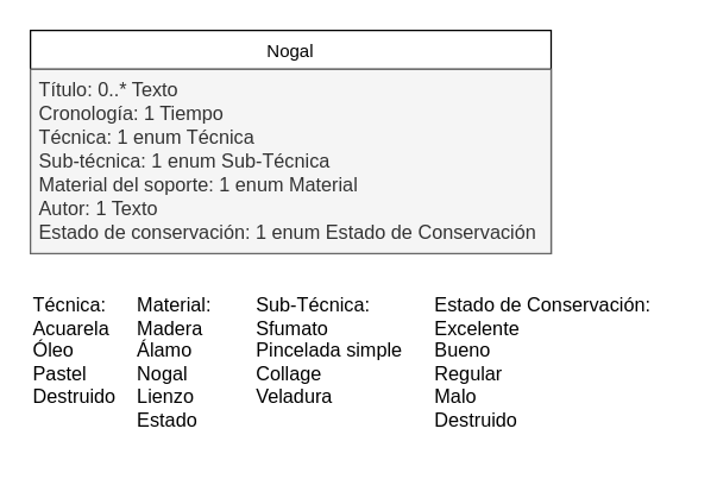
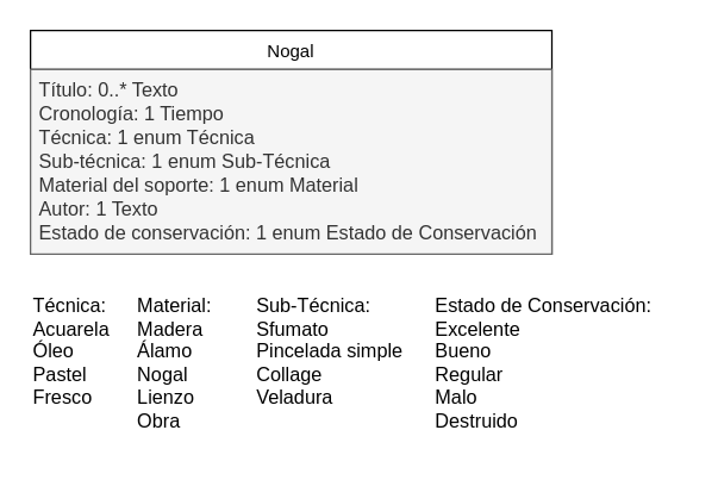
  <mxCell id="0" />
  <mxCell id="1" parent="0" />
  <mxCell id="2" value="Nogal" style="swimlane;fontStyle=0;childLayout=stackLayout;horizontal=1;startSize=26;horizontalStack=0;resizeParent=1;resizeParentMax=0;resizeLast=0;collapsible=1;marginBottom=0;" vertex="1" parent="1"><mxGeometry x="20" y="20" width="350" height="150" as="geometry" /></mxCell>
  <mxCell id="3" value="Título: 0..* Texto&#10;Cronología: 1 Tiempo&#10;Técnica: 1 enum Técnica&#10;Sub-técnica: 1 enum Sub-Técnica&#10;Material del soporte: 1 enum Material&#10;Autor: 1 Texto&#10;Estado de conservación: 1 enum Estado de Conservación" style="text;align=left;verticalAlign=top;spacingLeft=4;spacingRight=4;overflow=hidden;rotatable=0;points=[[0,0.5],[1,0.5]];portConstraint=eastwest;fontSize=13;fillColor=#f5f5f5;fontColor=#333333;strokeColor=#666666;" vertex="1" parent="2"><mxGeometry y="26" width="350" height="124" as="geometry" /></mxCell>
- <mxCell id="4" value="&lt;meta charset=&quot;utf-8&quot;&gt;Técnica:&#10;Acuarela&#10;Óleo&#10;Pastel&#10;Destruido" style="text;whiteSpace=wrap;html=1;fontSize=13;" vertex="1" parent="1"><mxGeometry x="20" y="190" width="80" height="100" as="geometry" /></mxCell>
- <mxCell id="5" value="&lt;meta charset=&quot;utf-8&quot;&gt;Material:&#10;Madera&#10;Álamo&#10;Nogal&#10;Lienzo&#10;Estado" style="text;whiteSpace=wrap;html=1;fontSize=13;" vertex="1" parent="1"><mxGeometry x="90" y="190" width="80" height="110" as="geometry" /></mxCell>
+ <mxCell id="4" value="&lt;meta charset=&quot;utf-8&quot;&gt;Técnica:&#10;Acuarela&#10;Óleo&#10;Pastel&#10;Fresco" style="text;whiteSpace=wrap;html=1;fontSize=13;" vertex="1" parent="1"><mxGeometry x="20" y="190" width="80" height="100" as="geometry" /></mxCell>
+ <mxCell id="5" value="&lt;meta charset=&quot;utf-8&quot;&gt;Material:&#10;Madera&#10;Álamo&#10;Nogal&#10;Lienzo&#10;Obra" style="text;whiteSpace=wrap;html=1;fontSize=13;" vertex="1" parent="1"><mxGeometry x="90" y="190" width="80" height="110" as="geometry" /></mxCell>
  <mxCell id="6" value="&lt;meta charset=&quot;utf-8&quot;&gt;Sub-Técnica:&#10;Sfumato&#10;Pincelada simple&#10;Collage&#10;Veladura" style="text;whiteSpace=wrap;html=1;fontSize=13;" vertex="1" parent="1"><mxGeometry x="170" y="190" width="110" height="100" as="geometry" /></mxCell>
  <mxCell id="7" value="&lt;meta charset=&quot;utf-8&quot;&gt;Estado de Conservación:&#10;Excelente&#10;Bueno&#10;Regular&#10;Malo&#10;Destruido" style="text;whiteSpace=wrap;html=1;fontSize=13;" vertex="1" parent="1"><mxGeometry x="290" y="190" width="170" height="110" as="geometry" /></mxCell>
